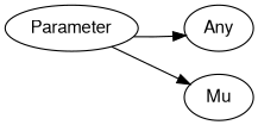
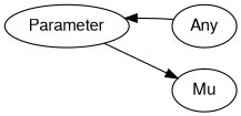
  digraph {
    rankdir=LR
    splines=polyline
    node [color="#000000" fontcolor="#000000" fontname=FreeSans]
    edge [color="#000000"]
    Parameter
    Any
    Mu
-   Parameter -> Any
+   Any -> Parameter
    Parameter -> Mu
  }
